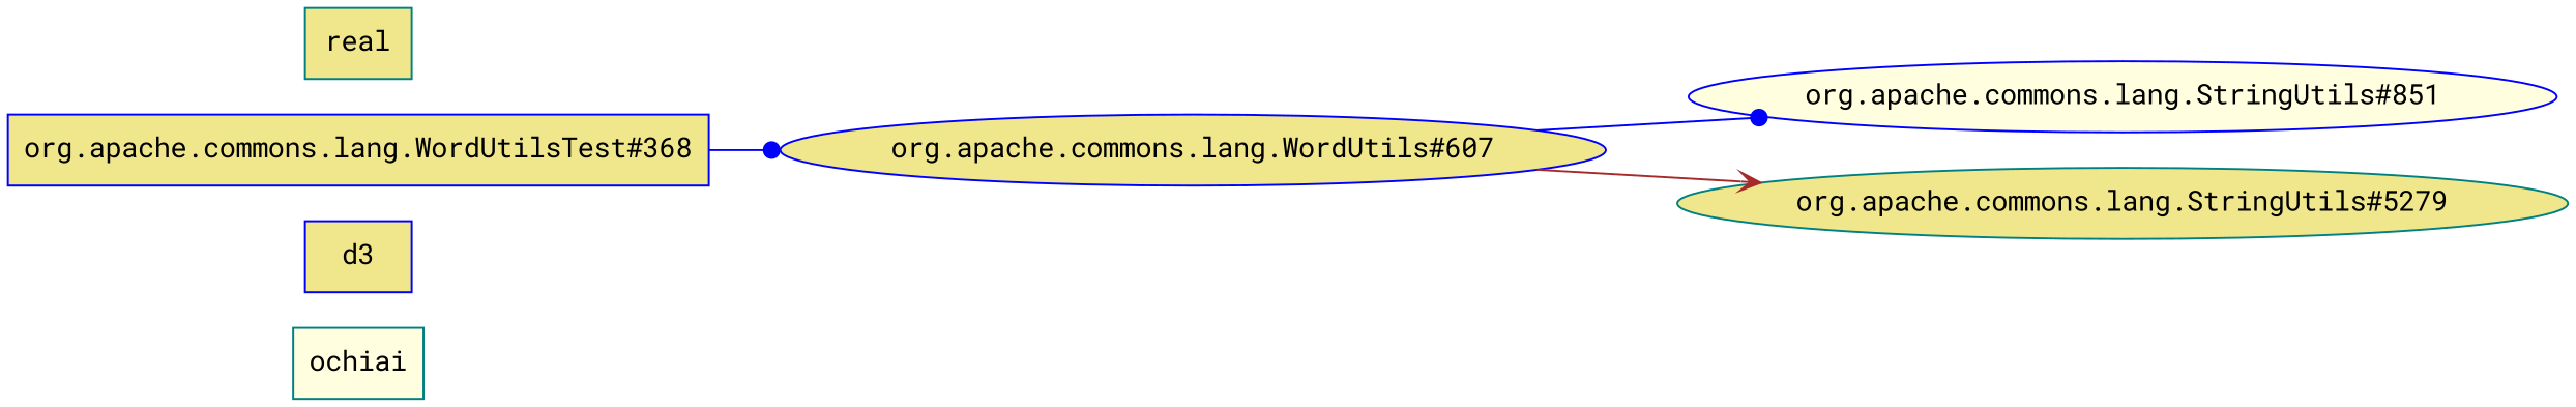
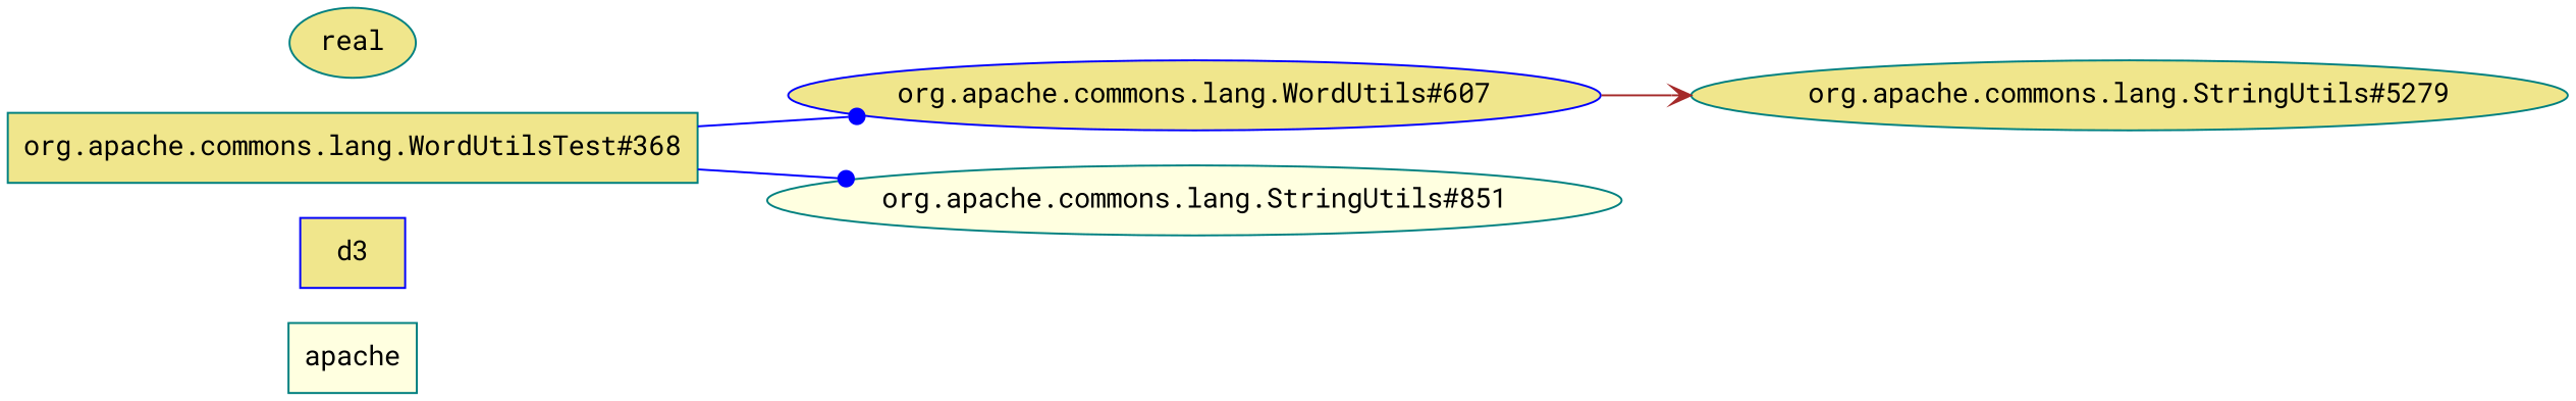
  digraph {
    fontname="Roboto Mono"
    rankdir=LR
    node [color=teal fillcolor=khaki fontname="Roboto Mono" shape=box style="striped,filled"]
    edge [arrowhead=dot color=blue fontname="Roboto Mono"]
-   ochiai [fillcolor=lightyellow]
+   ochiai [fillcolor=lightyellow label=apache]
    n2 [color=blue label=d3]
    "org.apache.commons.lang.WordUtils#607" [color=blue shape=ellipse]
-   "org.apache.commons.lang.WordUtilsTest#368" [color=blue]
-   "org.apache.commons.lang.StringUtils#851" [color=blue fillcolor=lightyellow style=filled shape=""]
+   "org.apache.commons.lang.WordUtilsTest#368"
+   "org.apache.commons.lang.StringUtils#851" [fillcolor=lightyellow style=filled shape=""]
    "org.apache.commons.lang.StringUtils#5279" [style=filled shape=""]
-   real
-   "org.apache.commons.lang.WordUtils#607" -> "org.apache.commons.lang.StringUtils#851"
+   real [shape=ellipse]
+   "org.apache.commons.lang.WordUtilsTest#368" -> "org.apache.commons.lang.StringUtils#851"
    "org.apache.commons.lang.WordUtils#607" -> "org.apache.commons.lang.StringUtils#5279" [arrowhead=vee color=brown]
    "org.apache.commons.lang.WordUtilsTest#368" -> "org.apache.commons.lang.WordUtils#607"
  }
